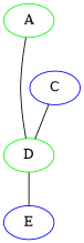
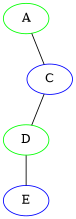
  graph {
    node [color=green]
    edge [color=black]
    A
    D
    E [color=blue]
    C [color=blue]
-   A -- D
+   A -- C
    D -- E
    C -- D
  }
